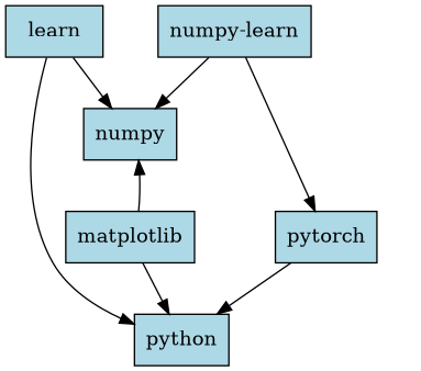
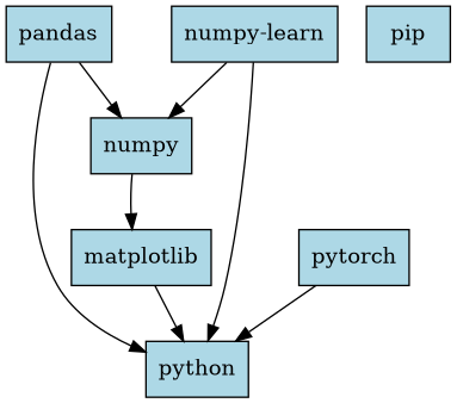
  digraph {
    node [fillcolor=lightblue shape=box style=filled]
    n1 [label=python]
    n2 [label=numpy]
-   n3 [label=learn]
+   n3 [label=pandas]
    n4 [label=matplotlib]
    n5 [label="numpy-learn"]
    n6 [label=pytorch]
+   n7 [label=pip]
    n3 -> n1
    n3 -> n2
    n4 -> n1
-   n4 -> n2
-   n5 -> n6
+   n2 -> n4
+   n5 -> n1
    n5 -> n2
    n6 -> n1
  }
